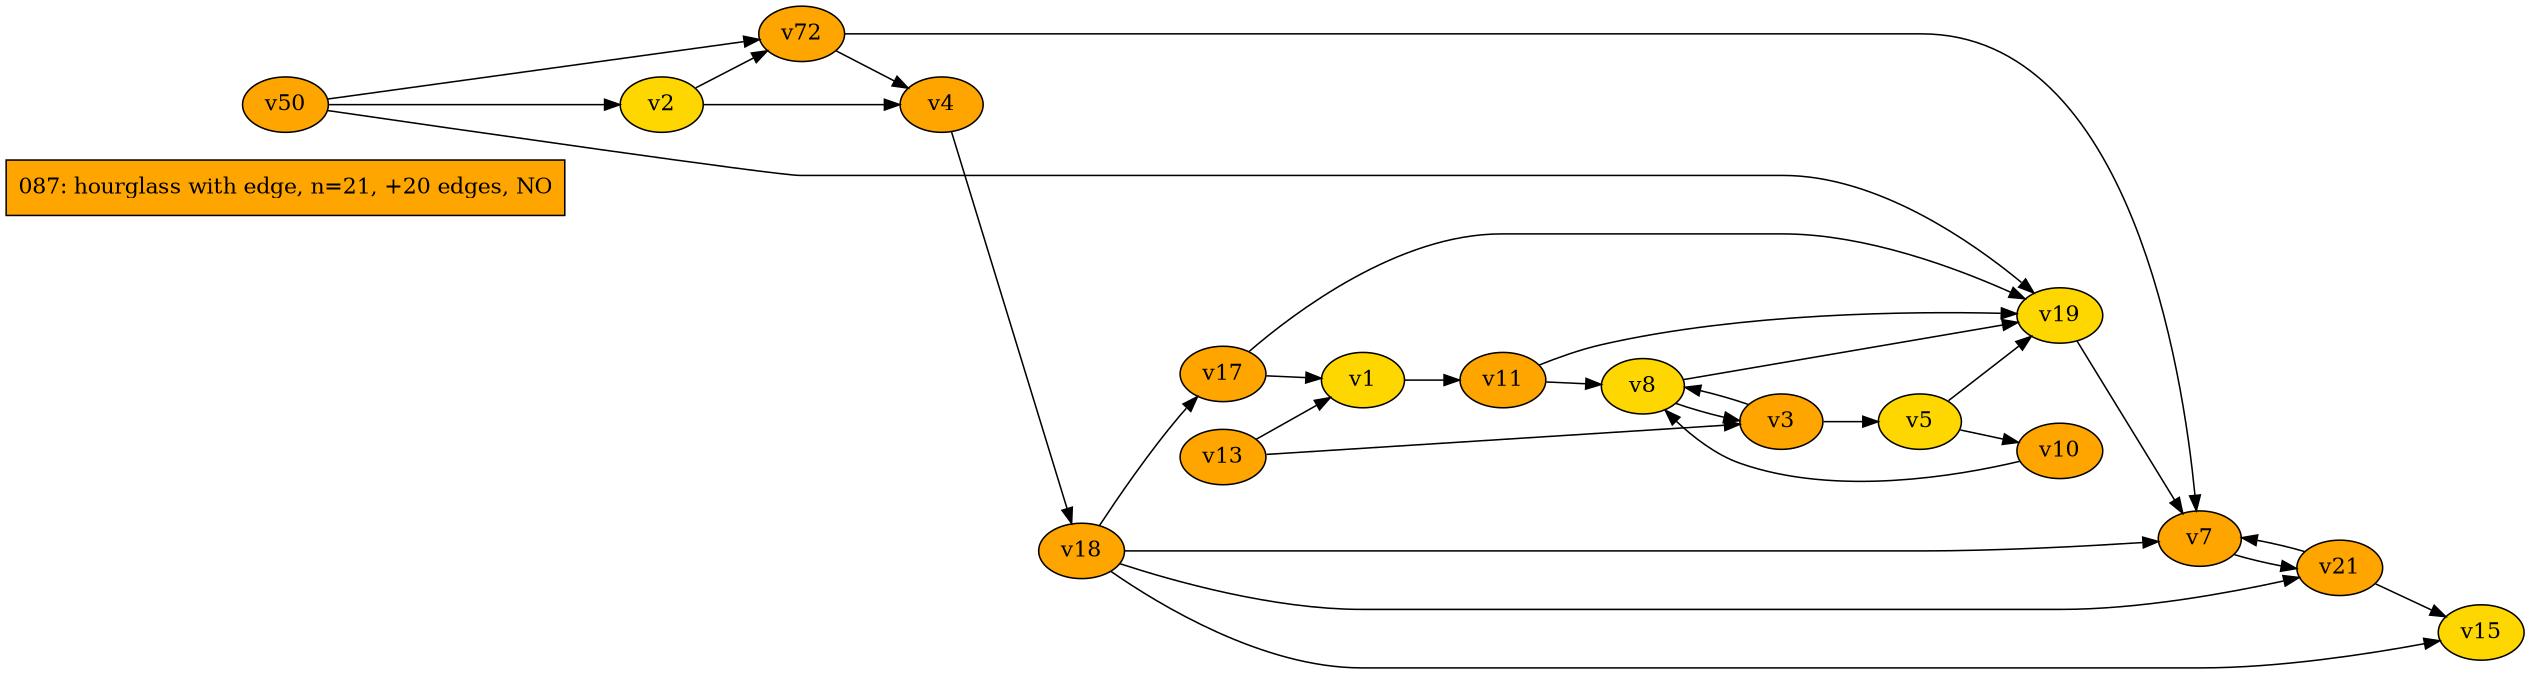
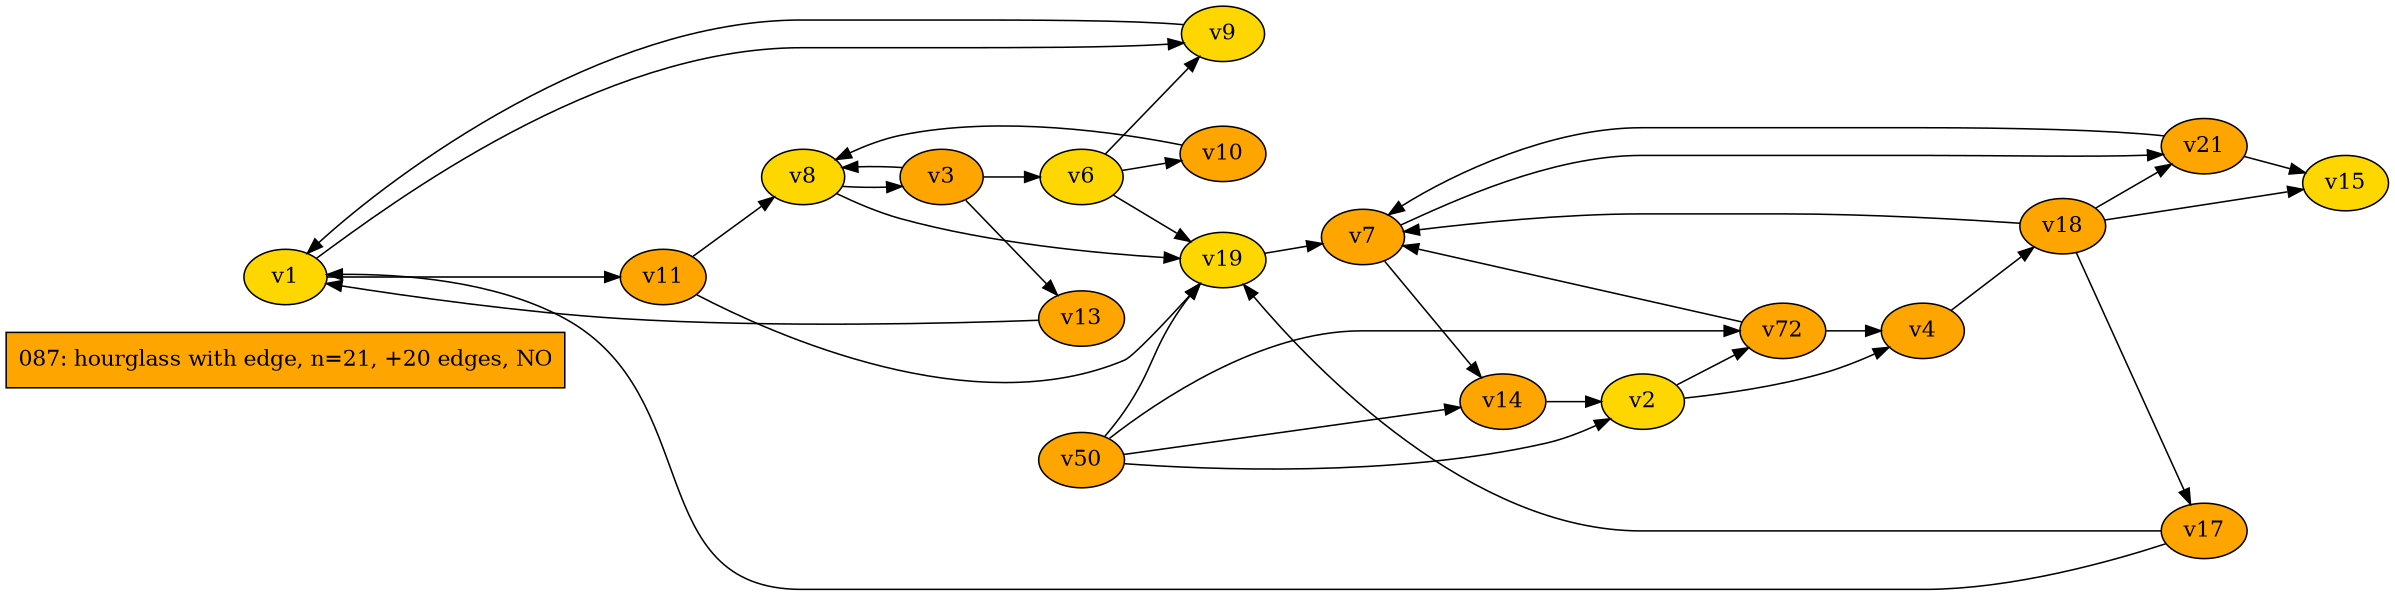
  digraph {
    rankdir=LR
    node [fillcolor=orange style=filled]
    n1 [label="087: hourglass with edge, n=21, +20 edges, NO" shape=box]
    v1 [fillcolor=gold]
+   v9 [fillcolor=gold]
    v11
    v8 [fillcolor=gold]
    v19 [fillcolor=gold]
    v17
    v2 [fillcolor=gold]
    n9 [label=v72]
    v4
    v7
-   v6 [fillcolor=gold label=v5]
+   v6 [fillcolor=gold]
    v3
    v10
    v18
    v21
    v15 [fillcolor=gold]
    v13
+   v14
    n20 [label=v50]
+   v1 -> v9
    v1 -> v11
+   v9 -> v1
    v11 -> v8
    v11 -> v19
    v8 -> v19
    v8 -> v3
    v19 -> v7
    v17 -> v1
    v17 -> v19
    v2 -> n9
    v2 -> v4
    n9 -> v4
    n9 -> v7
    v4 -> v18
    v7 -> v21
+   v7 -> v14
+   v6 -> v9
    v6 -> v19
    v6 -> v10
    v3 -> v8
    v3 -> v6
    v10 -> v8
    v18 -> v17
    v18 -> v7
    v18 -> v21
    v18 -> v15
    v21 -> v7
    v21 -> v15
    v13 -> v1
-   v13 -> v3
+   v3 -> v13
+   v14 -> v2
    n20 -> v19
    n20 -> v2
    n20 -> n9
+   n20 -> v14
  }
